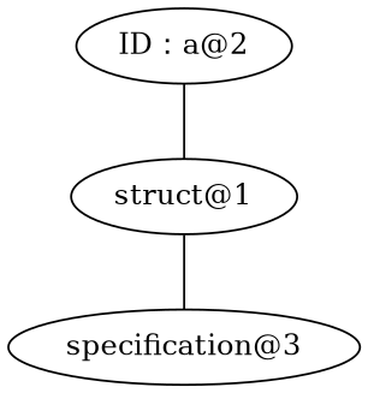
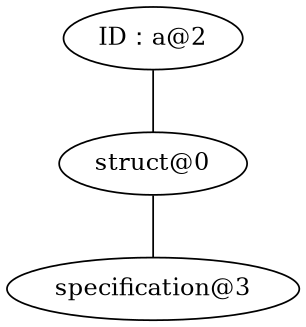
  graph {
-   "struct@1"
+   "struct@1" [label="struct@0"]
    n2 [label="specification@3"]
    "ID：a@2"
    subgraph sub_1 {
      rank=same
      "struct@1"
    }
    subgraph sub_2 {
      rank=same
      n2
    }
    subgraph sub_3 {
      rank=same
      "ID：a@2"
    }
    "struct@1" -- n2
    "ID：a@2" -- "struct@1"
  }
